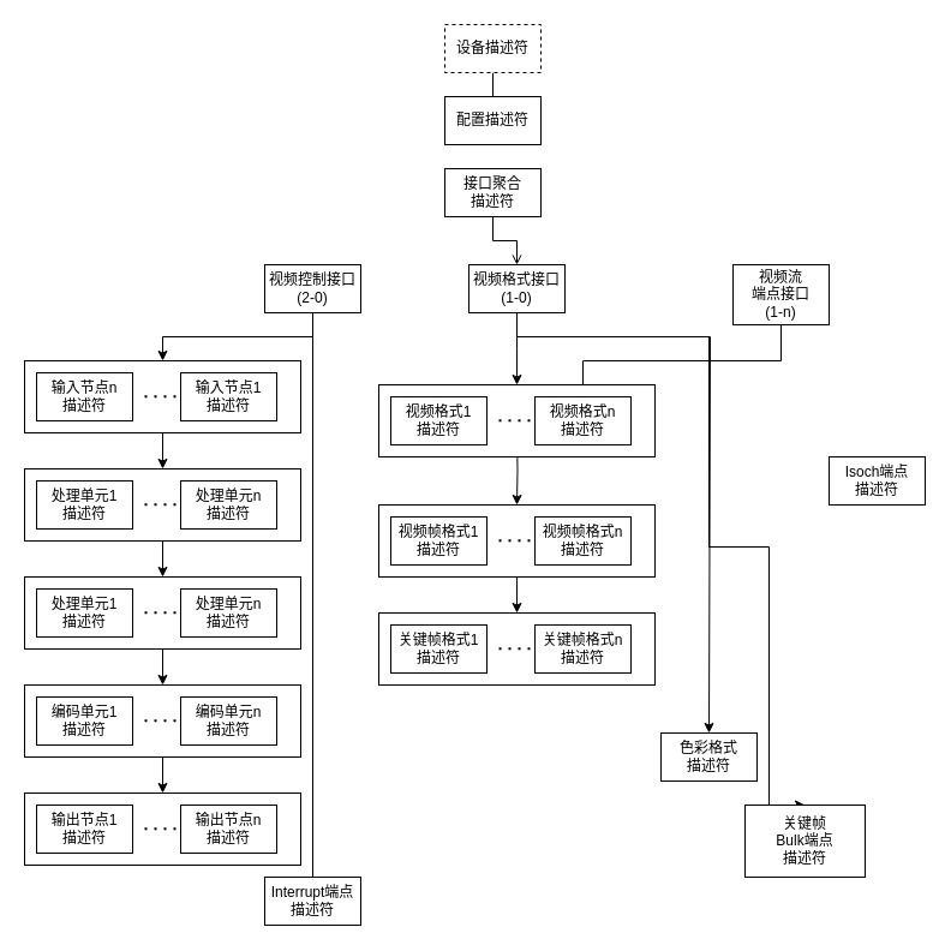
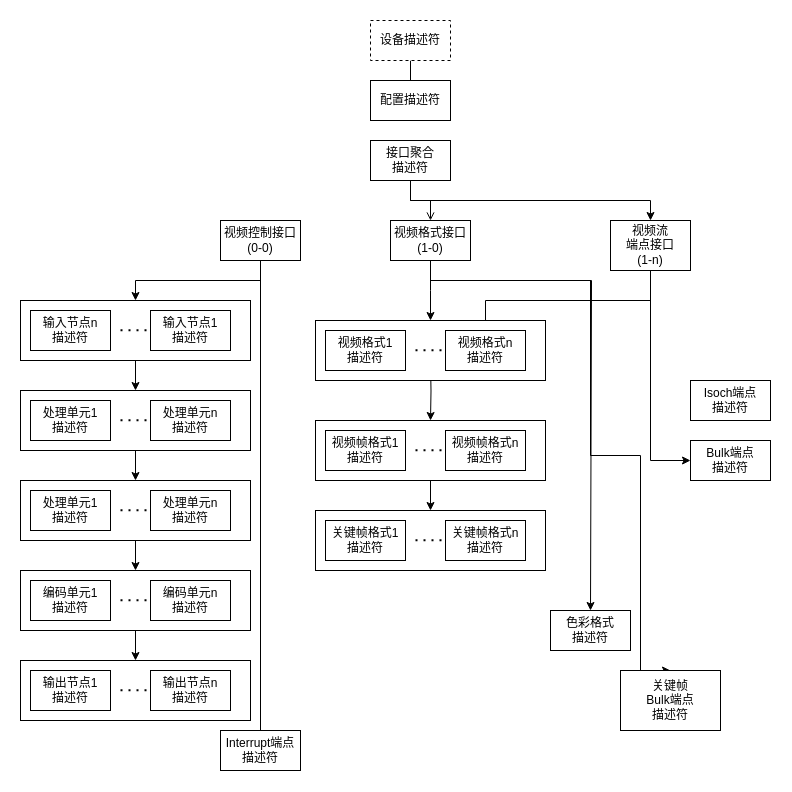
  <mxCell id="0" />
  <mxCell id="1" parent="0" />
  <mxCell id="2" style="edgeStyle=orthogonalEdgeStyle;rounded=0;orthogonalLoop=1;jettySize=auto;html=1;exitX=0.5;exitY=1;exitDx=0;exitDy=0;entryX=0.5;entryY=0;entryDx=0;entryDy=0;" edge="1" parent="1" source="3" target="29"><mxGeometry relative="1" as="geometry" /></mxCell>
  <mxCell id="3" value="" style="rounded=0;whiteSpace=wrap;html=1;" vertex="1" parent="1"><mxGeometry x="20" y="390" width="230" height="60" as="geometry" /></mxCell>
  <mxCell id="4" style="edgeStyle=orthogonalEdgeStyle;rounded=0;orthogonalLoop=1;jettySize=auto;html=1;exitX=0.5;exitY=1;exitDx=0;exitDy=0;entryX=0.5;entryY=0;entryDx=0;entryDy=0;" edge="1" parent="1" source="5" target="3"><mxGeometry relative="1" as="geometry" /></mxCell>
  <mxCell id="5" value="" style="rounded=0;whiteSpace=wrap;html=1;" vertex="1" parent="1"><mxGeometry x="20" y="300" width="230" height="60" as="geometry" /></mxCell>
  <mxCell id="6" style="edgeStyle=orthogonalEdgeStyle;rounded=0;orthogonalLoop=1;jettySize=auto;html=1;exitX=0.5;exitY=1;exitDx=0;exitDy=0;entryX=0.5;entryY=0;entryDx=0;entryDy=0;endArrow=none;" edge="1" parent="1" source="7" target="8"><mxGeometry relative="1" as="geometry" /></mxCell>
  <mxCell id="7" value="设备描述符" style="rounded=0;whiteSpace=wrap;html=1;dashed=1;" vertex="1" parent="1"><mxGeometry x="370" y="20" width="80" height="40" as="geometry" /></mxCell>
  <mxCell id="8" value="配置描述符" style="rounded=0;whiteSpace=wrap;html=1;" vertex="1" parent="1"><mxGeometry x="370" y="80" width="80" height="40" as="geometry" /></mxCell>
  <mxCell id="9" style="edgeStyle=orthogonalEdgeStyle;rounded=0;orthogonalLoop=1;jettySize=auto;html=1;exitX=0.5;exitY=1;exitDx=0;exitDy=0;entryX=0.5;entryY=0;entryDx=0;entryDy=0;endArrow=open;" edge="1" parent="1" source="11" target="18"><mxGeometry relative="1" as="geometry" /></mxCell>
+ <mxCell id="10" style="edgeStyle=orthogonalEdgeStyle;rounded=0;orthogonalLoop=1;jettySize=auto;html=1;exitX=0.5;exitY=1;exitDx=0;exitDy=0;entryX=0.5;entryY=0;entryDx=0;entryDy=0;" edge="1" parent="1" source="11" target="21"><mxGeometry relative="1" as="geometry" /></mxCell>
  <mxCell id="11" value="接口聚合&lt;div&gt;描述符&lt;/div&gt;" style="rounded=0;whiteSpace=wrap;html=1;" vertex="1" parent="1"><mxGeometry x="370" y="140" width="80" height="40" as="geometry" /></mxCell>
  <mxCell id="12" style="edgeStyle=orthogonalEdgeStyle;rounded=0;orthogonalLoop=1;jettySize=auto;html=1;exitX=0.5;exitY=1;exitDx=0;exitDy=0;entryX=0.5;entryY=0;entryDx=0;entryDy=0;" edge="1" parent="1" source="14" target="5"><mxGeometry relative="1" as="geometry" /></mxCell>
  <mxCell id="13" style="edgeStyle=orthogonalEdgeStyle;rounded=0;orthogonalLoop=1;jettySize=auto;html=1;exitX=0.5;exitY=1;exitDx=0;exitDy=0;entryX=0.5;entryY=0;entryDx=0;entryDy=0;endArrow=none;" edge="1" parent="1" source="14" target="42"><mxGeometry relative="1" as="geometry" /></mxCell>
- <mxCell id="14" value="视频控制接口&lt;div&gt;(2-0)&lt;/div&gt;" style="rounded=0;whiteSpace=wrap;html=1;" vertex="1" parent="1"><mxGeometry x="220" y="220" width="80" height="40" as="geometry" /></mxCell>
+ <mxCell id="14" value="视频控制接口&lt;div&gt;(0-0)&lt;/div&gt;" style="rounded=0;whiteSpace=wrap;html=1;" vertex="1" parent="1"><mxGeometry x="220" y="220" width="80" height="40" as="geometry" /></mxCell>
  <mxCell id="15" style="edgeStyle=orthogonalEdgeStyle;rounded=0;orthogonalLoop=1;jettySize=auto;html=1;exitX=0.5;exitY=1;exitDx=0;exitDy=0;entryX=0.5;entryY=0;entryDx=0;entryDy=0;" edge="1" parent="1" source="18"><mxGeometry relative="1" as="geometry"><mxPoint x="430" y="320" as="targetPoint" /></mxGeometry></mxCell>
  <mxCell id="16" style="edgeStyle=orthogonalEdgeStyle;rounded=0;orthogonalLoop=1;jettySize=auto;html=1;exitX=0.5;exitY=1;exitDx=0;exitDy=0;" edge="1" parent="1" source="18"><mxGeometry relative="1" as="geometry"><mxPoint x="590" y="610" as="targetPoint" /><Array as="points"><mxPoint x="430" y="280" /><mxPoint x="591" y="280" /><mxPoint x="591" y="610" /></Array></mxGeometry></mxCell>
  <mxCell id="17" style="edgeStyle=orthogonalEdgeStyle;rounded=0;orthogonalLoop=1;jettySize=auto;html=1;exitX=0.5;exitY=1;exitDx=0;exitDy=0;entryX=0.5;entryY=0;entryDx=0;entryDy=0;" edge="1" parent="1" source="18" target="60"><mxGeometry relative="1" as="geometry"><Array as="points"><mxPoint x="430" y="280" /><mxPoint x="590" y="280" /><mxPoint x="590" y="455" /><mxPoint x="640" y="455" /></Array></mxGeometry></mxCell>
  <mxCell id="18" value="视频格式接口&lt;div&gt;(1-0)&lt;/div&gt;" style="rounded=0;whiteSpace=wrap;html=1;" vertex="1" parent="1"><mxGeometry x="390" y="220" width="80" height="40" as="geometry" /></mxCell>
  <mxCell id="19" style="edgeStyle=orthogonalEdgeStyle;rounded=0;orthogonalLoop=1;jettySize=auto;html=1;exitX=0.5;exitY=1;exitDx=0;exitDy=0;" edge="1" parent="1" source="21" target="57"><mxGeometry relative="1" as="geometry" /></mxCell>
+ <mxCell id="20" style="edgeStyle=orthogonalEdgeStyle;rounded=0;orthogonalLoop=1;jettySize=auto;html=1;exitX=0.5;exitY=1;exitDx=0;exitDy=0;entryX=0;entryY=0.5;entryDx=0;entryDy=0;" edge="1" parent="1" source="21" target="44"><mxGeometry relative="1" as="geometry" /></mxCell>
  <mxCell id="21" value="视频流&lt;div&gt;端点接口&lt;br&gt;&lt;div&gt;(1-n)&lt;/div&gt;&lt;/div&gt;" style="rounded=0;whiteSpace=wrap;html=1;" vertex="1" parent="1"><mxGeometry x="610" y="220" width="80" height="50" as="geometry" /></mxCell>
  <mxCell id="22" value="输入节点1&lt;div&gt;描述符&lt;/div&gt;" style="rounded=0;whiteSpace=wrap;html=1;" vertex="1" parent="1"><mxGeometry x="150" y="310" width="80" height="40" as="geometry" /></mxCell>
  <mxCell id="23" value="处理单元1&lt;div&gt;描述符&lt;/div&gt;" style="rounded=0;whiteSpace=wrap;html=1;" vertex="1" parent="1"><mxGeometry x="30" y="400" width="80" height="40" as="geometry" /></mxCell>
  <mxCell id="24" value="处理单元n&lt;div&gt;描述符&lt;/div&gt;" style="rounded=0;whiteSpace=wrap;html=1;" vertex="1" parent="1"><mxGeometry x="150" y="400" width="80" height="40" as="geometry" /></mxCell>
  <mxCell id="25" value="输入节点n&lt;div&gt;描述符&lt;/div&gt;" style="rounded=0;whiteSpace=wrap;html=1;" vertex="1" parent="1"><mxGeometry x="30" y="310" width="80" height="40" as="geometry" /></mxCell>
  <mxCell id="26" value="" style="endArrow=none;dashed=1;html=1;dashPattern=1 3;strokeWidth=2;rounded=0;" edge="1" parent="1"><mxGeometry width="50" height="50" relative="1" as="geometry"><mxPoint x="120" y="329.8" as="sourcePoint" /><mxPoint x="150" y="329.8" as="targetPoint" /></mxGeometry></mxCell>
  <mxCell id="27" value="" style="endArrow=none;dashed=1;html=1;dashPattern=1 3;strokeWidth=2;rounded=0;" edge="1" parent="1"><mxGeometry width="50" height="50" relative="1" as="geometry"><mxPoint x="120" y="419.8" as="sourcePoint" /><mxPoint x="150" y="419.8" as="targetPoint" /></mxGeometry></mxCell>
  <mxCell id="28" style="edgeStyle=orthogonalEdgeStyle;rounded=0;orthogonalLoop=1;jettySize=auto;html=1;exitX=0.5;exitY=1;exitDx=0;exitDy=0;entryX=0.5;entryY=0;entryDx=0;entryDy=0;" edge="1" parent="1" source="29" target="34"><mxGeometry relative="1" as="geometry" /></mxCell>
  <mxCell id="29" value="" style="rounded=0;whiteSpace=wrap;html=1;" vertex="1" parent="1"><mxGeometry x="20" y="480" width="230" height="60" as="geometry" /></mxCell>
  <mxCell id="30" value="处理单元1&lt;div&gt;描述符&lt;/div&gt;" style="rounded=0;whiteSpace=wrap;html=1;" vertex="1" parent="1"><mxGeometry x="30" y="490" width="80" height="40" as="geometry" /></mxCell>
  <mxCell id="31" value="处理单元n&lt;div&gt;描述符&lt;/div&gt;" style="rounded=0;whiteSpace=wrap;html=1;" vertex="1" parent="1"><mxGeometry x="150" y="490" width="80" height="40" as="geometry" /></mxCell>
  <mxCell id="32" value="" style="endArrow=none;dashed=1;html=1;dashPattern=1 3;strokeWidth=2;rounded=0;" edge="1" parent="1"><mxGeometry width="50" height="50" relative="1" as="geometry"><mxPoint x="120" y="509.8" as="sourcePoint" /><mxPoint x="150" y="509.8" as="targetPoint" /></mxGeometry></mxCell>
  <mxCell id="33" style="edgeStyle=orthogonalEdgeStyle;rounded=0;orthogonalLoop=1;jettySize=auto;html=1;exitX=0.5;exitY=1;exitDx=0;exitDy=0;entryX=0.5;entryY=0;entryDx=0;entryDy=0;" edge="1" parent="1" source="34" target="38"><mxGeometry relative="1" as="geometry" /></mxCell>
  <mxCell id="34" value="" style="rounded=0;whiteSpace=wrap;html=1;" vertex="1" parent="1"><mxGeometry x="20" y="570" width="230" height="60" as="geometry" /></mxCell>
  <mxCell id="35" value="编码单元1&lt;div&gt;描述符&lt;/div&gt;" style="rounded=0;whiteSpace=wrap;html=1;" vertex="1" parent="1"><mxGeometry x="30" y="580" width="80" height="40" as="geometry" /></mxCell>
  <mxCell id="36" value="编码单元n&lt;div&gt;描述符&lt;/div&gt;" style="rounded=0;whiteSpace=wrap;html=1;" vertex="1" parent="1"><mxGeometry x="150" y="580" width="80" height="40" as="geometry" /></mxCell>
  <mxCell id="37" value="" style="endArrow=none;dashed=1;html=1;dashPattern=1 3;strokeWidth=2;rounded=0;" edge="1" parent="1"><mxGeometry width="50" height="50" relative="1" as="geometry"><mxPoint x="120" y="599.8" as="sourcePoint" /><mxPoint x="150" y="599.8" as="targetPoint" /></mxGeometry></mxCell>
  <mxCell id="38" value="" style="rounded=0;whiteSpace=wrap;html=1;" vertex="1" parent="1"><mxGeometry x="20" y="660" width="230" height="60" as="geometry" /></mxCell>
  <mxCell id="39" value="输出节点1&lt;div&gt;描述符&lt;/div&gt;" style="rounded=0;whiteSpace=wrap;html=1;" vertex="1" parent="1"><mxGeometry x="30" y="670" width="80" height="40" as="geometry" /></mxCell>
  <mxCell id="40" value="输出节点n&lt;div&gt;描述符&lt;/div&gt;" style="rounded=0;whiteSpace=wrap;html=1;" vertex="1" parent="1"><mxGeometry x="150" y="670" width="80" height="40" as="geometry" /></mxCell>
  <mxCell id="41" value="" style="endArrow=none;dashed=1;html=1;dashPattern=1 3;strokeWidth=2;rounded=0;" edge="1" parent="1"><mxGeometry width="50" height="50" relative="1" as="geometry"><mxPoint x="120" y="689.8" as="sourcePoint" /><mxPoint x="150" y="689.8" as="targetPoint" /></mxGeometry></mxCell>
  <mxCell id="42" value="Interrupt端点&lt;div&gt;描述符&lt;/div&gt;" style="rounded=0;whiteSpace=wrap;html=1;" vertex="1" parent="1"><mxGeometry x="220" y="730" width="80" height="40" as="geometry" /></mxCell>
  <mxCell id="43" value="Isoch端点&lt;div&gt;描述符&lt;/div&gt;" style="rounded=0;whiteSpace=wrap;html=1;" vertex="1" parent="1"><mxGeometry x="690" y="380" width="80" height="40" as="geometry" /></mxCell>
+ <mxCell id="44" value="Bulk端点&lt;div&gt;描述符&lt;/div&gt;" style="rounded=0;whiteSpace=wrap;html=1;" vertex="1" parent="1"><mxGeometry x="690" y="440" width="80" height="40" as="geometry" /></mxCell>
  <mxCell id="45" style="edgeStyle=orthogonalEdgeStyle;rounded=0;orthogonalLoop=1;jettySize=auto;html=1;exitX=0.5;exitY=1;exitDx=0;exitDy=0;entryX=0.5;entryY=0;entryDx=0;entryDy=0;" edge="1" parent="1" target="47"><mxGeometry relative="1" as="geometry"><mxPoint x="430" y="360" as="sourcePoint" /></mxGeometry></mxCell>
  <mxCell id="46" style="edgeStyle=orthogonalEdgeStyle;rounded=0;orthogonalLoop=1;jettySize=auto;html=1;exitX=0.5;exitY=1;exitDx=0;exitDy=0;" edge="1" parent="1" source="47" target="51"><mxGeometry relative="1" as="geometry" /></mxCell>
  <mxCell id="47" value="" style="rounded=0;whiteSpace=wrap;html=1;" vertex="1" parent="1"><mxGeometry x="315" y="420" width="230" height="60" as="geometry" /></mxCell>
  <mxCell id="48" value="视频帧格式1&lt;div&gt;描述符&lt;/div&gt;" style="rounded=0;whiteSpace=wrap;html=1;" vertex="1" parent="1"><mxGeometry x="325" y="430" width="80" height="40" as="geometry" /></mxCell>
  <mxCell id="49" value="视频帧格式n&lt;div&gt;描述符&lt;/div&gt;" style="rounded=0;whiteSpace=wrap;html=1;" vertex="1" parent="1"><mxGeometry x="445" y="430" width="80" height="40" as="geometry" /></mxCell>
  <mxCell id="50" value="" style="endArrow=none;dashed=1;html=1;dashPattern=1 3;strokeWidth=2;rounded=0;" edge="1" parent="1"><mxGeometry width="50" height="50" relative="1" as="geometry"><mxPoint x="415" y="449.8" as="sourcePoint" /><mxPoint x="445" y="449.8" as="targetPoint" /></mxGeometry></mxCell>
  <mxCell id="51" value="" style="rounded=0;whiteSpace=wrap;html=1;" vertex="1" parent="1"><mxGeometry x="315" y="510" width="230" height="60" as="geometry" /></mxCell>
  <mxCell id="52" value="关键帧格式1&lt;div&gt;描述符&lt;/div&gt;" style="rounded=0;whiteSpace=wrap;html=1;" vertex="1" parent="1"><mxGeometry x="325" y="520" width="80" height="40" as="geometry" /></mxCell>
  <mxCell id="53" value="关键帧格式n&lt;div&gt;描述符&lt;/div&gt;" style="rounded=0;whiteSpace=wrap;html=1;" vertex="1" parent="1"><mxGeometry x="445" y="520" width="80" height="40" as="geometry" /></mxCell>
  <mxCell id="54" value="" style="endArrow=none;dashed=1;html=1;dashPattern=1 3;strokeWidth=2;rounded=0;" edge="1" parent="1"><mxGeometry width="50" height="50" relative="1" as="geometry"><mxPoint x="415" y="539.8" as="sourcePoint" /><mxPoint x="445" y="539.8" as="targetPoint" /></mxGeometry></mxCell>
  <mxCell id="55" value="" style="rounded=0;whiteSpace=wrap;html=1;" vertex="1" parent="1"><mxGeometry x="315" y="320" width="230" height="60" as="geometry" /></mxCell>
  <mxCell id="56" value="视频格式1&lt;div&gt;描述符&lt;/div&gt;" style="rounded=0;whiteSpace=wrap;html=1;" vertex="1" parent="1"><mxGeometry x="325" y="330" width="80" height="40" as="geometry" /></mxCell>
  <mxCell id="57" value="视频格式n&lt;div&gt;描述符&lt;/div&gt;" style="rounded=0;whiteSpace=wrap;html=1;" vertex="1" parent="1"><mxGeometry x="445" y="330" width="80" height="40" as="geometry" /></mxCell>
  <mxCell id="58" value="" style="endArrow=none;dashed=1;html=1;dashPattern=1 3;strokeWidth=2;rounded=0;" edge="1" parent="1"><mxGeometry width="50" height="50" relative="1" as="geometry"><mxPoint x="415" y="349.8" as="sourcePoint" /><mxPoint x="445" y="349.8" as="targetPoint" /></mxGeometry></mxCell>
  <mxCell id="59" value="色彩格式&lt;div&gt;描述符&lt;/div&gt;" style="rounded=0;whiteSpace=wrap;html=1;" vertex="1" parent="1"><mxGeometry x="550" y="610" width="80" height="40" as="geometry" /></mxCell>
  <mxCell id="60" value="关键帧&lt;div&gt;Bulk端点&lt;div&gt;描述符&lt;/div&gt;&lt;/div&gt;" style="rounded=0;whiteSpace=wrap;html=1;" vertex="1" parent="1"><mxGeometry x="620" y="670" width="100" height="60" as="geometry" /></mxCell>
